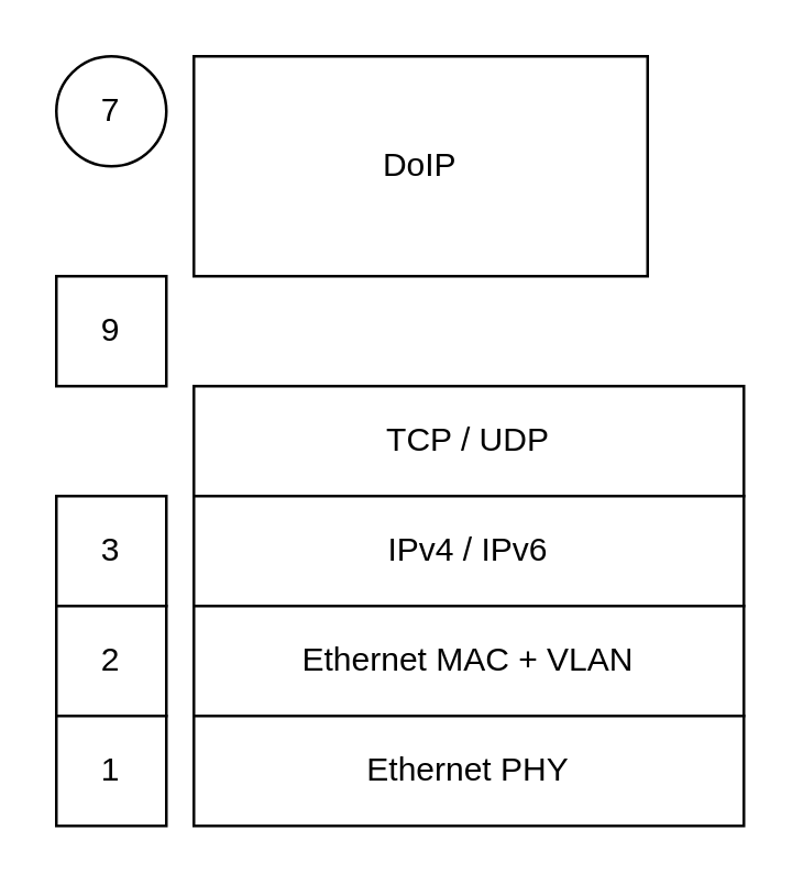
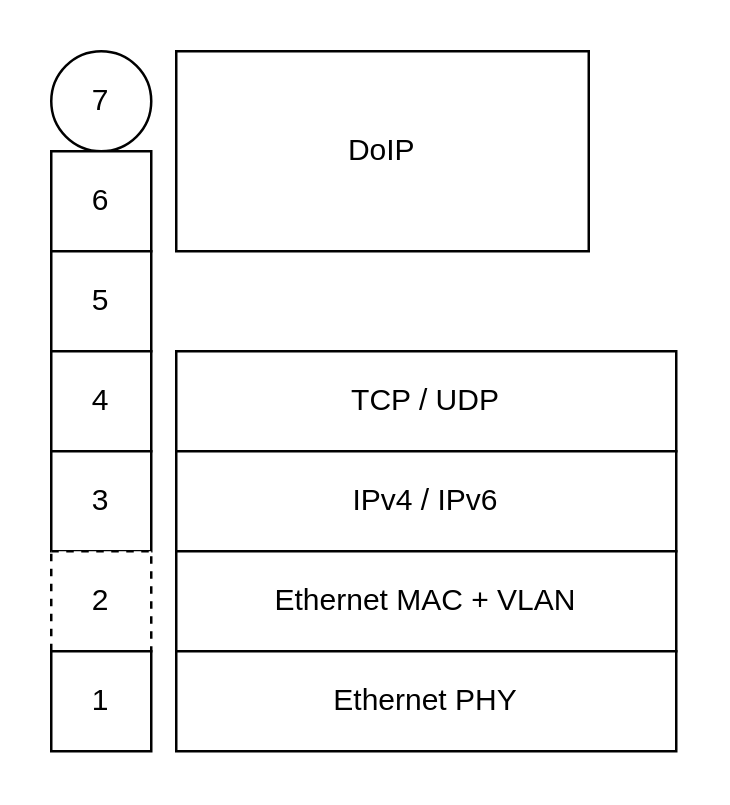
  <mxCell id="0" />
  <mxCell id="1" parent="0" />
  <mxCell id="2" value="DoIP" style="rounded=0;whiteSpace=wrap;html=1;" vertex="1" parent="1"><mxGeometry x="70" y="20" width="165" height="80" as="geometry" /></mxCell>
  <mxCell id="3" value="7" style="ellipse;whiteSpace=wrap;html=1;" vertex="1" parent="1"><mxGeometry x="20" y="20" width="40" height="40" as="geometry" /></mxCell>
- <mxCell id="5" value="9" style="rounded=0;whiteSpace=wrap;html=1;" vertex="1" parent="1"><mxGeometry x="20" y="100" width="40" height="40" as="geometry" /></mxCell>
+ <mxCell id="4" value="6" style="rounded=0;whiteSpace=wrap;html=1;" vertex="1" parent="1"><mxGeometry x="20" y="60" width="40" height="40" as="geometry" /></mxCell>
+ <mxCell id="5" value="5" style="rounded=0;whiteSpace=wrap;html=1;" vertex="1" parent="1"><mxGeometry x="20" y="100" width="40" height="40" as="geometry" /></mxCell>
+ <mxCell id="6" value="4" style="rounded=0;whiteSpace=wrap;html=1;" vertex="1" parent="1"><mxGeometry x="20" y="140" width="40" height="40" as="geometry" /></mxCell>
  <mxCell id="7" value="3" style="rounded=0;whiteSpace=wrap;html=1;" vertex="1" parent="1"><mxGeometry x="20" y="180" width="40" height="40" as="geometry" /></mxCell>
- <mxCell id="8" value="2" style="rounded=0;whiteSpace=wrap;html=1;" vertex="1" parent="1"><mxGeometry x="20" y="220" width="40" height="40" as="geometry" /></mxCell>
+ <mxCell id="8" value="2" style="rounded=0;whiteSpace=wrap;html=1;dashed=1;" vertex="1" parent="1"><mxGeometry x="20" y="220" width="40" height="40" as="geometry" /></mxCell>
  <mxCell id="9" value="TCP / UDP" style="rounded=0;whiteSpace=wrap;html=1;" vertex="1" parent="1"><mxGeometry x="70" y="140" width="200" height="40" as="geometry" /></mxCell>
  <mxCell id="10" value="IPv4 / IPv6" style="rounded=0;whiteSpace=wrap;html=1;" vertex="1" parent="1"><mxGeometry x="70" y="180" width="200" height="40" as="geometry" /></mxCell>
  <mxCell id="11" value="Ethernet MAC + VLAN" style="rounded=0;whiteSpace=wrap;html=1;" vertex="1" parent="1"><mxGeometry x="70" y="220" width="200" height="40" as="geometry" /></mxCell>
  <mxCell id="12" value="Ethernet PHY" style="rounded=0;whiteSpace=wrap;html=1;" vertex="1" parent="1"><mxGeometry x="70" y="260" width="200" height="40" as="geometry" /></mxCell>
  <mxCell id="13" value="1" style="rounded=0;whiteSpace=wrap;html=1;" vertex="1" parent="1"><mxGeometry x="20" y="260" width="40" height="40" as="geometry" /></mxCell>
